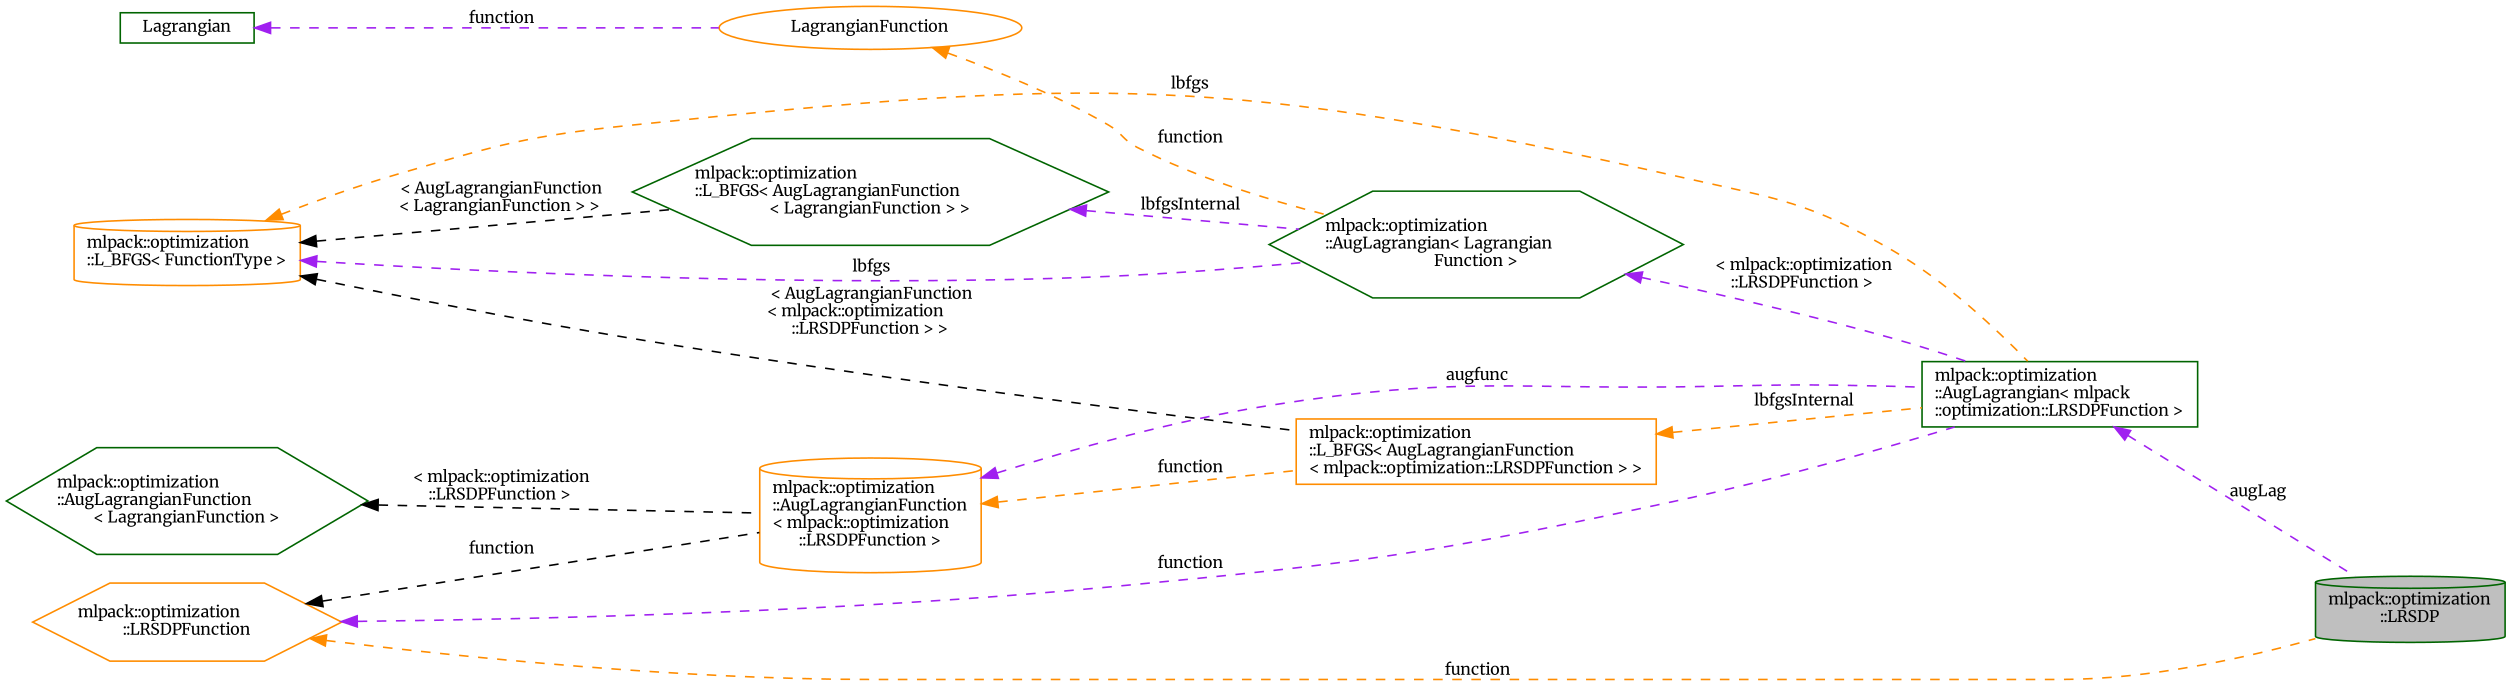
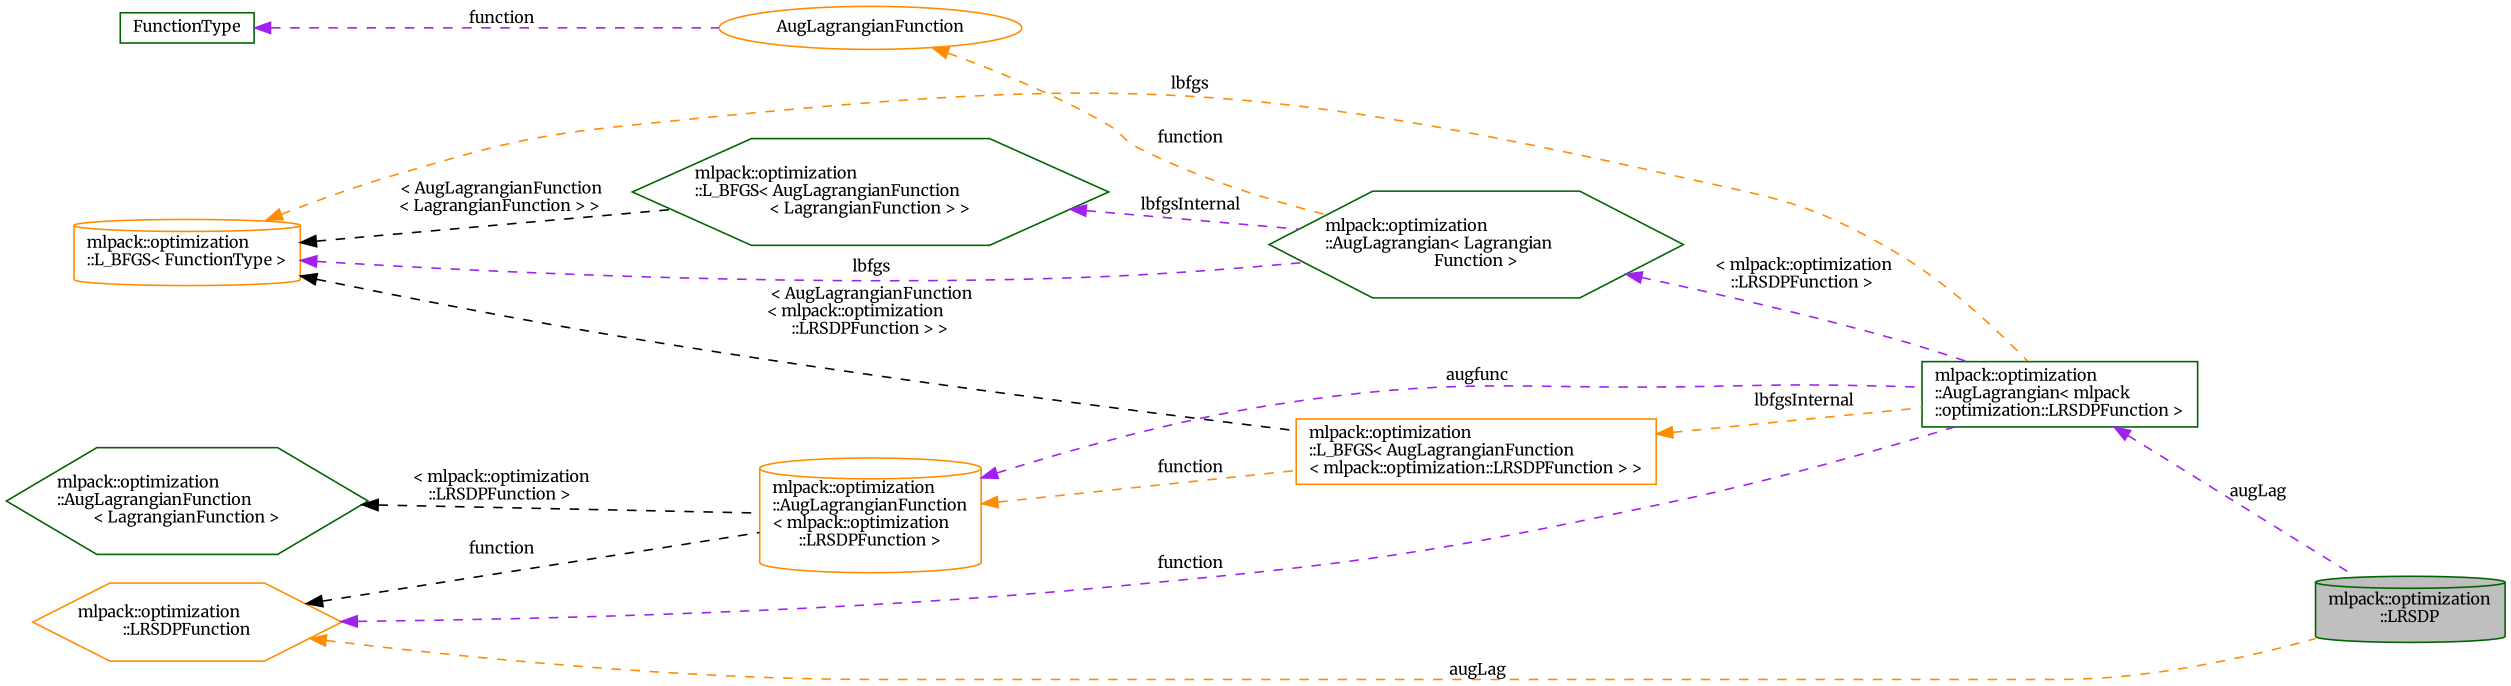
  digraph {
    fontname=Merriweather
    rankdir=LR
    node [color=darkgreen fillcolor=white fontname=Merriweather fontsize=10 shape=hexagon style=filled]
    edge [color=purple dir=back fontname=Merriweather fontsize=10 labelfontname=Helvetica labelfontsize=10 style=dashed]
    n1 [fillcolor=grey75 fontcolor=black height=0.2 label="mlpack::optimization\l::LRSDP" shape=cylinder width=0.4]
    n2 [height=0.2 label="mlpack::optimization\l::AugLagrangian\< mlpack\l::optimization::LRSDPFunction \>" shape=box width=0.4]
    n3 [color=darkorange height=0.2 label="mlpack::optimization\l::L_BFGS\< FunctionType \>" shape=cylinder width=0.4]
    n4 [color=darkorange height=0.2 label="mlpack::optimization\l::L_BFGS\< AugLagrangianFunction\l\< mlpack::optimization::LRSDPFunction \> \>" shape=box width=0.4]
    n5 [height=0.2 label="mlpack::optimization\l::AugLagrangian\< Lagrangian\lFunction \>" width=0.4]
    n6 [height=0.2 label="mlpack::optimization\l::L_BFGS\< AugLagrangianFunction\l\< LagrangianFunction \> \>" width=0.4]
-   n7 [height=0.2 label=Lagrangian shape=box width=0.4]
-   n8 [color=darkorange height=0.2 label=LagrangianFunction shape=ellipse width=0.4]
+   n7 [height=0.2 label=FunctionType shape=box width=0.4]
+   n8 [color=darkorange height=0.2 label=AugLagrangianFunction shape=ellipse width=0.4]
    n9 [color=darkorange height=0.2 label="mlpack::optimization\l::AugLagrangianFunction\l\< mlpack::optimization\l::LRSDPFunction \>" shape=cylinder width=0.4]
    n10 [color=darkorange height=0.2 label="mlpack::optimization\l::LRSDPFunction" width=0.4]
    n11 [height=0.2 label="mlpack::optimization\l::AugLagrangianFunction\l\< LagrangianFunction \>" width=0.4]
    n2 -> n1 [label=" augLag"]
    n3 -> n2 [color=darkorange label=" lbfgs"]
    n3 -> n4 [color=black label=" \< AugLagrangianFunction\l\< mlpack::optimization\l::LRSDPFunction \> \>"]
    n3 -> n5 [label=" lbfgs"]
    n3 -> n6 [color=black label=" \< AugLagrangianFunction\l\< LagrangianFunction \> \>"]
    n4 -> n2 [color=darkorange label=" lbfgsInternal"]
    n5 -> n2 [label=" \< mlpack::optimization\l::LRSDPFunction \>"]
    n6 -> n5 [label=" lbfgsInternal"]
    n7 -> n8 [label=" function"]
    n8 -> n5 [color=darkorange label=" function"]
    n9 -> n2 [label=" augfunc"]
    n9 -> n4 [color=darkorange label=" function"]
-   n10 -> n1 [color=darkorange label=" function"]
+   n10 -> n1 [color=darkorange label=" augLag"]
    n10 -> n2 [label=" function"]
    n10 -> n9 [color=black label=" function"]
    n11 -> n9 [color=black label=" \< mlpack::optimization\l::LRSDPFunction \>"]
  }
